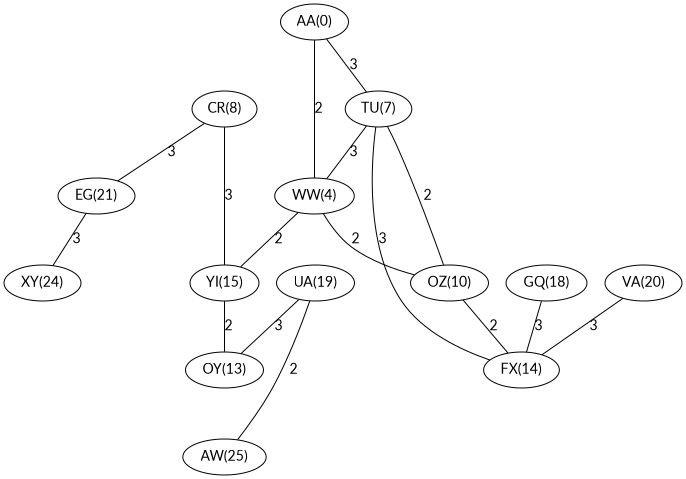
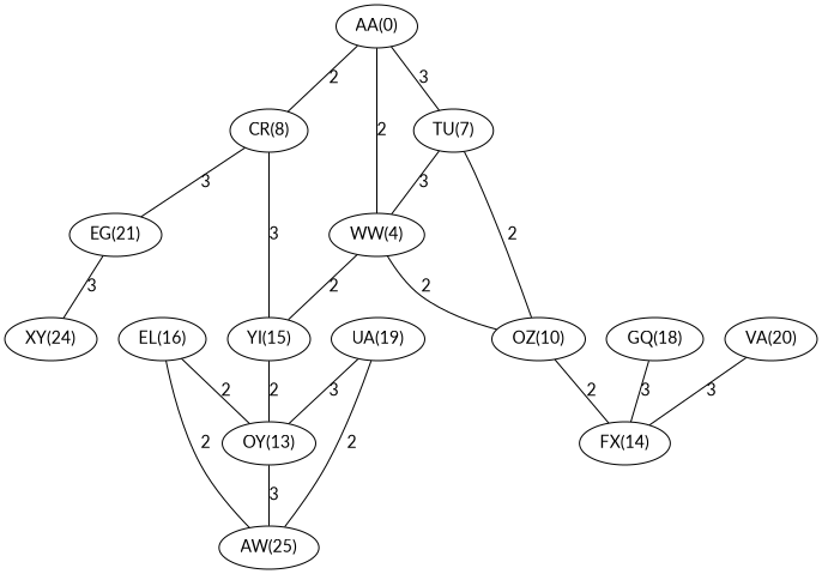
  strict graph {
    fontname=Lato
    node [fontname=Lato]
    edge [fontname=Lato]
    n1 [label="AA(0)"]
    n2 [label="CR(8)"]
    n3 [label="WW(4)"]
    n4 [label="TU(7)"]
    n5 [label="OZ(10)"]
    n6 [label="FX(14)"]
    n7 [label="YI(15)"]
    n8 [label="EG(21)"]
    n9 [label="OY(13)"]
    n10 [label="XY(24)"]
    n11 [label="AW(25)"]
    n12 [label="GQ(18)"]
    n13 [label="VA(20)"]
+   n14 [label="EL(16)"]
    n15 [label="UA(19)"]
+   n1 -- n2 [label=2]
    n1 -- n3 [label=2]
    n1 -- n4 [label=3]
    n2 -- n7 [label=3]
    n2 -- n8 [label=3]
    n3 -- n5 [label=2]
    n3 -- n7 [label=2]
    n4 -- n3 [label=3]
    n4 -- n5 [label=2]
-   n4 -- n6 [label=3]
    n5 -- n6 [label=2]
    n7 -- n9 [label=2]
    n8 -- n10 [label=3]
+   n9 -- n11 [label=3]
    n12 -- n6 [label=3]
    n13 -- n6 [label=3]
+   n14 -- n9 [label=2]
+   n14 -- n11 [label=2]
    n15 -- n9 [label=3]
    n15 -- n11 [label=2]
  }
